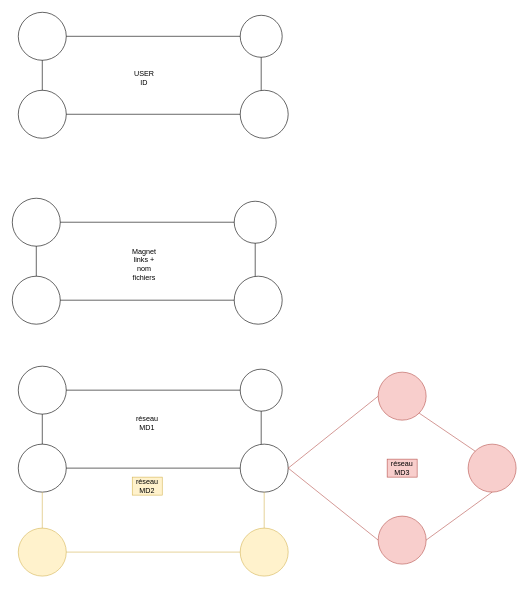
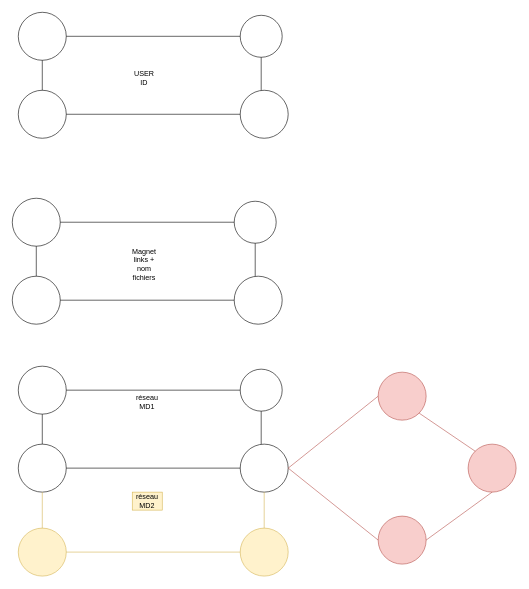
  <mxCell id="0" />
  <mxCell id="1" parent="0" />
  <mxCell id="2" value="" style="ellipse;whiteSpace=wrap;html=1;aspect=fixed;" vertex="1" parent="1"><mxGeometry x="30" y="20" width="80" height="80" as="geometry" /></mxCell>
  <mxCell id="3" value="" style="ellipse;whiteSpace=wrap;html=1;aspect=fixed;" vertex="1" parent="1"><mxGeometry x="30" y="150" width="80" height="80" as="geometry" /></mxCell>
  <mxCell id="4" value="" style="ellipse;whiteSpace=wrap;html=1;aspect=fixed;" vertex="1" parent="1"><mxGeometry x="400" y="150" width="80" height="80" as="geometry" /></mxCell>
  <mxCell id="5" value="" style="ellipse;whiteSpace=wrap;html=1;aspect=fixed;" vertex="1" parent="1"><mxGeometry x="400" y="25" width="70" height="70" as="geometry" /></mxCell>
  <mxCell id="6" value="" style="endArrow=none;html=1;exitX=1;exitY=0.5;exitDx=0;exitDy=0;entryX=0;entryY=0.5;entryDx=0;entryDy=0;" edge="1" parent="1" source="2" target="5"><mxGeometry width="50" height="50" relative="1" as="geometry"><mxPoint x="550" y="360" as="sourcePoint" /><mxPoint x="600" y="310" as="targetPoint" /><Array as="points" /></mxGeometry></mxCell>
  <mxCell id="7" value="" style="endArrow=none;html=1;exitX=1;exitY=0.5;exitDx=0;exitDy=0;entryX=0;entryY=0.5;entryDx=0;entryDy=0;" edge="1" parent="1" source="3" target="4"><mxGeometry width="50" height="50" relative="1" as="geometry"><mxPoint x="550" y="360" as="sourcePoint" /><mxPoint x="600" y="310" as="targetPoint" /></mxGeometry></mxCell>
  <mxCell id="8" value="" style="endArrow=none;html=1;exitX=0.5;exitY=1;exitDx=0;exitDy=0;" edge="1" parent="1" source="5"><mxGeometry width="50" height="50" relative="1" as="geometry"><mxPoint x="550" y="360" as="sourcePoint" /><mxPoint x="435" y="150" as="targetPoint" /></mxGeometry></mxCell>
  <mxCell id="9" value="" style="endArrow=none;html=1;exitX=0.5;exitY=1;exitDx=0;exitDy=0;entryX=0.5;entryY=0;entryDx=0;entryDy=0;" edge="1" parent="1" source="2" target="3"><mxGeometry width="50" height="50" relative="1" as="geometry"><mxPoint x="560" y="370" as="sourcePoint" /><mxPoint x="610" y="320" as="targetPoint" /></mxGeometry></mxCell>
  <mxCell id="10" value="" style="ellipse;whiteSpace=wrap;html=1;aspect=fixed;" vertex="1" parent="1"><mxGeometry x="20" y="330" width="80" height="80" as="geometry" /></mxCell>
  <mxCell id="11" value="" style="ellipse;whiteSpace=wrap;html=1;aspect=fixed;" vertex="1" parent="1"><mxGeometry x="20" y="460" width="80" height="80" as="geometry" /></mxCell>
  <mxCell id="12" value="" style="ellipse;whiteSpace=wrap;html=1;aspect=fixed;" vertex="1" parent="1"><mxGeometry x="390" y="460" width="80" height="80" as="geometry" /></mxCell>
  <mxCell id="13" value="" style="ellipse;whiteSpace=wrap;html=1;aspect=fixed;" vertex="1" parent="1"><mxGeometry x="390" y="335" width="70" height="70" as="geometry" /></mxCell>
  <mxCell id="14" value="" style="endArrow=none;html=1;exitX=1;exitY=0.5;exitDx=0;exitDy=0;entryX=0;entryY=0.5;entryDx=0;entryDy=0;" edge="1" parent="1" source="10" target="13"><mxGeometry width="50" height="50" relative="1" as="geometry"><mxPoint x="540" y="670" as="sourcePoint" /><mxPoint x="590" y="620" as="targetPoint" /><Array as="points" /></mxGeometry></mxCell>
  <mxCell id="15" value="" style="endArrow=none;html=1;exitX=1;exitY=0.5;exitDx=0;exitDy=0;entryX=0;entryY=0.5;entryDx=0;entryDy=0;" edge="1" parent="1" source="11" target="12"><mxGeometry width="50" height="50" relative="1" as="geometry"><mxPoint x="540" y="670" as="sourcePoint" /><mxPoint x="590" y="620" as="targetPoint" /></mxGeometry></mxCell>
  <mxCell id="16" value="" style="endArrow=none;html=1;exitX=0.5;exitY=1;exitDx=0;exitDy=0;" edge="1" parent="1" source="13"><mxGeometry width="50" height="50" relative="1" as="geometry"><mxPoint x="540" y="670" as="sourcePoint" /><mxPoint x="425" y="460" as="targetPoint" /></mxGeometry></mxCell>
  <mxCell id="17" value="" style="endArrow=none;html=1;exitX=0.5;exitY=1;exitDx=0;exitDy=0;entryX=0.5;entryY=0;entryDx=0;entryDy=0;" edge="1" parent="1" source="10" target="11"><mxGeometry width="50" height="50" relative="1" as="geometry"><mxPoint x="550" y="680" as="sourcePoint" /><mxPoint x="600" y="630" as="targetPoint" /></mxGeometry></mxCell>
  <mxCell id="18" value="USER ID" style="text;html=1;strokeColor=none;fillColor=none;align=center;verticalAlign=middle;whiteSpace=wrap;rounded=0;" vertex="1" parent="1"><mxGeometry x="220" y="120" width="40" height="20" as="geometry" /></mxCell>
  <mxCell id="19" value="Magnet links + nom fichiers" style="text;html=1;strokeColor=none;fillColor=none;align=center;verticalAlign=middle;whiteSpace=wrap;rounded=0;" vertex="1" parent="1"><mxGeometry x="220" y="430" width="40" height="20" as="geometry" /></mxCell>
  <mxCell id="20" value="" style="ellipse;whiteSpace=wrap;html=1;aspect=fixed;" vertex="1" parent="1"><mxGeometry x="30" y="610" width="80" height="80" as="geometry" /></mxCell>
  <mxCell id="21" value="" style="ellipse;whiteSpace=wrap;html=1;aspect=fixed;" vertex="1" parent="1"><mxGeometry x="30" y="740" width="80" height="80" as="geometry" /></mxCell>
  <mxCell id="22" value="" style="ellipse;whiteSpace=wrap;html=1;aspect=fixed;" vertex="1" parent="1"><mxGeometry x="400" y="740" width="80" height="80" as="geometry" /></mxCell>
  <mxCell id="23" value="" style="ellipse;whiteSpace=wrap;html=1;aspect=fixed;" vertex="1" parent="1"><mxGeometry x="400" y="615" width="70" height="70" as="geometry" /></mxCell>
  <mxCell id="24" value="" style="endArrow=none;html=1;exitX=1;exitY=0.5;exitDx=0;exitDy=0;entryX=0;entryY=0.5;entryDx=0;entryDy=0;" edge="1" parent="1" source="20" target="23"><mxGeometry width="50" height="50" relative="1" as="geometry"><mxPoint x="550" y="950" as="sourcePoint" /><mxPoint x="600" y="900" as="targetPoint" /><Array as="points" /></mxGeometry></mxCell>
  <mxCell id="25" value="" style="endArrow=none;html=1;exitX=1;exitY=0.5;exitDx=0;exitDy=0;entryX=0;entryY=0.5;entryDx=0;entryDy=0;" edge="1" parent="1" source="21" target="22"><mxGeometry width="50" height="50" relative="1" as="geometry"><mxPoint x="550" y="950" as="sourcePoint" /><mxPoint x="600" y="900" as="targetPoint" /></mxGeometry></mxCell>
  <mxCell id="26" value="" style="endArrow=none;html=1;exitX=0.5;exitY=1;exitDx=0;exitDy=0;" edge="1" parent="1" source="23"><mxGeometry width="50" height="50" relative="1" as="geometry"><mxPoint x="550" y="950" as="sourcePoint" /><mxPoint x="435" y="740" as="targetPoint" /></mxGeometry></mxCell>
  <mxCell id="27" value="" style="endArrow=none;html=1;exitX=0.5;exitY=1;exitDx=0;exitDy=0;entryX=0.5;entryY=0;entryDx=0;entryDy=0;" edge="1" parent="1" source="20" target="21"><mxGeometry width="50" height="50" relative="1" as="geometry"><mxPoint x="560" y="960" as="sourcePoint" /><mxPoint x="610" y="910" as="targetPoint" /></mxGeometry></mxCell>
  <mxCell id="28" value="" style="ellipse;whiteSpace=wrap;html=1;aspect=fixed;fillColor=#fff2cc;strokeColor=#d6b656;" vertex="1" parent="1"><mxGeometry x="30" y="880" width="80" height="80" as="geometry" /></mxCell>
  <mxCell id="29" value="" style="endArrow=none;html=1;exitX=0.5;exitY=0;exitDx=0;exitDy=0;entryX=0.5;entryY=1;entryDx=0;entryDy=0;fillColor=#fff2cc;strokeColor=#d6b656;" edge="1" parent="1" source="28" target="21"><mxGeometry width="50" height="50" relative="1" as="geometry"><mxPoint x="270" y="850" as="sourcePoint" /><mxPoint x="320" y="800" as="targetPoint" /></mxGeometry></mxCell>
  <mxCell id="30" value="" style="ellipse;whiteSpace=wrap;html=1;aspect=fixed;fillColor=#fff2cc;strokeColor=#d6b656;" vertex="1" parent="1"><mxGeometry x="400" y="880" width="80" height="80" as="geometry" /></mxCell>
  <mxCell id="31" value="" style="endArrow=none;html=1;exitX=1;exitY=0.5;exitDx=0;exitDy=0;entryX=0;entryY=0.5;entryDx=0;entryDy=0;fillColor=#fff2cc;strokeColor=#d6b656;" edge="1" parent="1" source="28" target="30"><mxGeometry width="50" height="50" relative="1" as="geometry"><mxPoint x="270" y="850" as="sourcePoint" /><mxPoint x="320" y="800" as="targetPoint" /></mxGeometry></mxCell>
  <mxCell id="32" value="" style="endArrow=none;html=1;exitX=0.5;exitY=0;exitDx=0;exitDy=0;entryX=0.5;entryY=1;entryDx=0;entryDy=0;fillColor=#fff2cc;strokeColor=#d6b656;" edge="1" parent="1" source="30" target="22"><mxGeometry width="50" height="50" relative="1" as="geometry"><mxPoint x="270" y="850" as="sourcePoint" /><mxPoint x="435" y="830" as="targetPoint" /></mxGeometry></mxCell>
- <mxCell id="33" value="réseau MD1" style="text;html=1;strokeColor=none;fillColor=none;align=center;verticalAlign=middle;whiteSpace=wrap;rounded=0;" vertex="1" parent="1"><mxGeometry x="220" y="690" width="50" height="30" as="geometry" /></mxCell>
- <mxCell id="34" value="réseau MD2" style="text;html=1;strokeColor=#d6b656;fillColor=#fff2cc;align=center;verticalAlign=middle;whiteSpace=wrap;rounded=0;" vertex="1" parent="1"><mxGeometry x="220" y="795" width="50" height="30" as="geometry" /></mxCell>
+ <mxCell id="33" value="réseau MD1" style="text;html=1;strokeColor=none;fillColor=none;align=center;verticalAlign=middle;whiteSpace=wrap;rounded=0;" vertex="1" parent="1"><mxGeometry x="220" y="655" width="50" height="30" as="geometry" /></mxCell>
+ <mxCell id="34" value="réseau MD2" style="text;html=1;strokeColor=#d6b656;fillColor=#fff2cc;align=center;verticalAlign=middle;whiteSpace=wrap;rounded=0;" vertex="1" parent="1"><mxGeometry x="220" y="820" width="50" height="30" as="geometry" /></mxCell>
  <mxCell id="35" value="" style="ellipse;whiteSpace=wrap;html=1;aspect=fixed;fillColor=#f8cecc;strokeColor=#b85450;" vertex="1" parent="1"><mxGeometry x="630" y="620" width="80" height="80" as="geometry" /></mxCell>
  <mxCell id="36" value="" style="ellipse;whiteSpace=wrap;html=1;aspect=fixed;fillColor=#f8cecc;strokeColor=#b85450;" vertex="1" parent="1"><mxGeometry x="630" y="860" width="80" height="80" as="geometry" /></mxCell>
  <mxCell id="37" value="" style="ellipse;whiteSpace=wrap;html=1;aspect=fixed;fillColor=#f8cecc;strokeColor=#b85450;" vertex="1" parent="1"><mxGeometry x="780" y="740" width="80" height="80" as="geometry" /></mxCell>
  <mxCell id="38" value="" style="endArrow=none;html=1;entryX=0;entryY=0.5;entryDx=0;entryDy=0;exitX=1;exitY=0.5;exitDx=0;exitDy=0;fillColor=#f8cecc;strokeColor=#b85450;" edge="1" parent="1" source="22" target="35"><mxGeometry width="50" height="50" relative="1" as="geometry"><mxPoint x="430" y="830" as="sourcePoint" /><mxPoint x="480" y="780" as="targetPoint" /></mxGeometry></mxCell>
  <mxCell id="39" value="" style="endArrow=none;html=1;entryX=0.5;entryY=1;entryDx=0;entryDy=0;exitX=1;exitY=0.5;exitDx=0;exitDy=0;fillColor=#f8cecc;strokeColor=#b85450;" edge="1" parent="1" source="36" target="37"><mxGeometry width="50" height="50" relative="1" as="geometry"><mxPoint x="430" y="830" as="sourcePoint" /><mxPoint x="480" y="780" as="targetPoint" /></mxGeometry></mxCell>
  <mxCell id="40" value="" style="endArrow=none;html=1;entryX=1;entryY=1;entryDx=0;entryDy=0;exitX=0;exitY=0;exitDx=0;exitDy=0;fillColor=#f8cecc;strokeColor=#b85450;" edge="1" parent="1" source="37" target="35"><mxGeometry width="50" height="50" relative="1" as="geometry"><mxPoint x="430" y="830" as="sourcePoint" /><mxPoint x="480" y="780" as="targetPoint" /></mxGeometry></mxCell>
  <mxCell id="41" value="" style="endArrow=none;html=1;entryX=0;entryY=0.5;entryDx=0;entryDy=0;exitX=1;exitY=0.5;exitDx=0;exitDy=0;fillColor=#f8cecc;strokeColor=#b85450;" edge="1" parent="1" source="22" target="36"><mxGeometry width="50" height="50" relative="1" as="geometry"><mxPoint x="430" y="830" as="sourcePoint" /><mxPoint x="480" y="780" as="targetPoint" /></mxGeometry></mxCell>
- <mxCell id="42" value="réseau MD3" style="text;html=1;strokeColor=#b85450;fillColor=#f8cecc;align=center;verticalAlign=middle;whiteSpace=wrap;rounded=0;" vertex="1" parent="1"><mxGeometry x="645" y="765" width="50" height="30" as="geometry" /></mxCell>
